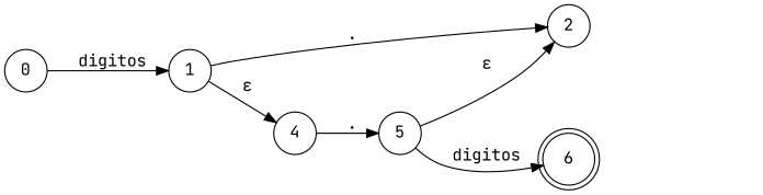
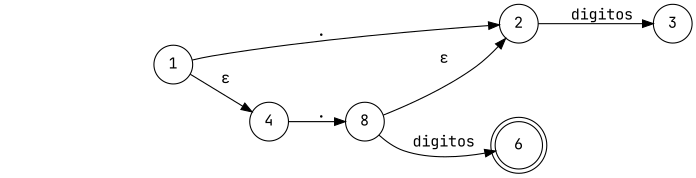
  digraph {
    fontname="JetBrains Mono"
    nodesep=0.8
    rankdir=LR
    ranksep=0.5
    node [fontname="JetBrains Mono" shape=circle]
    edge [fontname="JetBrains Mono"]
-   0
    1
    2
    4
-   5
+   3
+   5 [label=8]
    6 [shape=doublecircle]
-   0 -> 1 [label=" digitos"]
    1 -> 2 [label=" ."]
    1 -> 4 [label=" ε"]
+   2 -> 3 [label=" digitos"]
    4 -> 5 [label=" ."]
    5 -> 2 [label=" ε"]
    5 -> 6 [label=" digitos"]
  }
